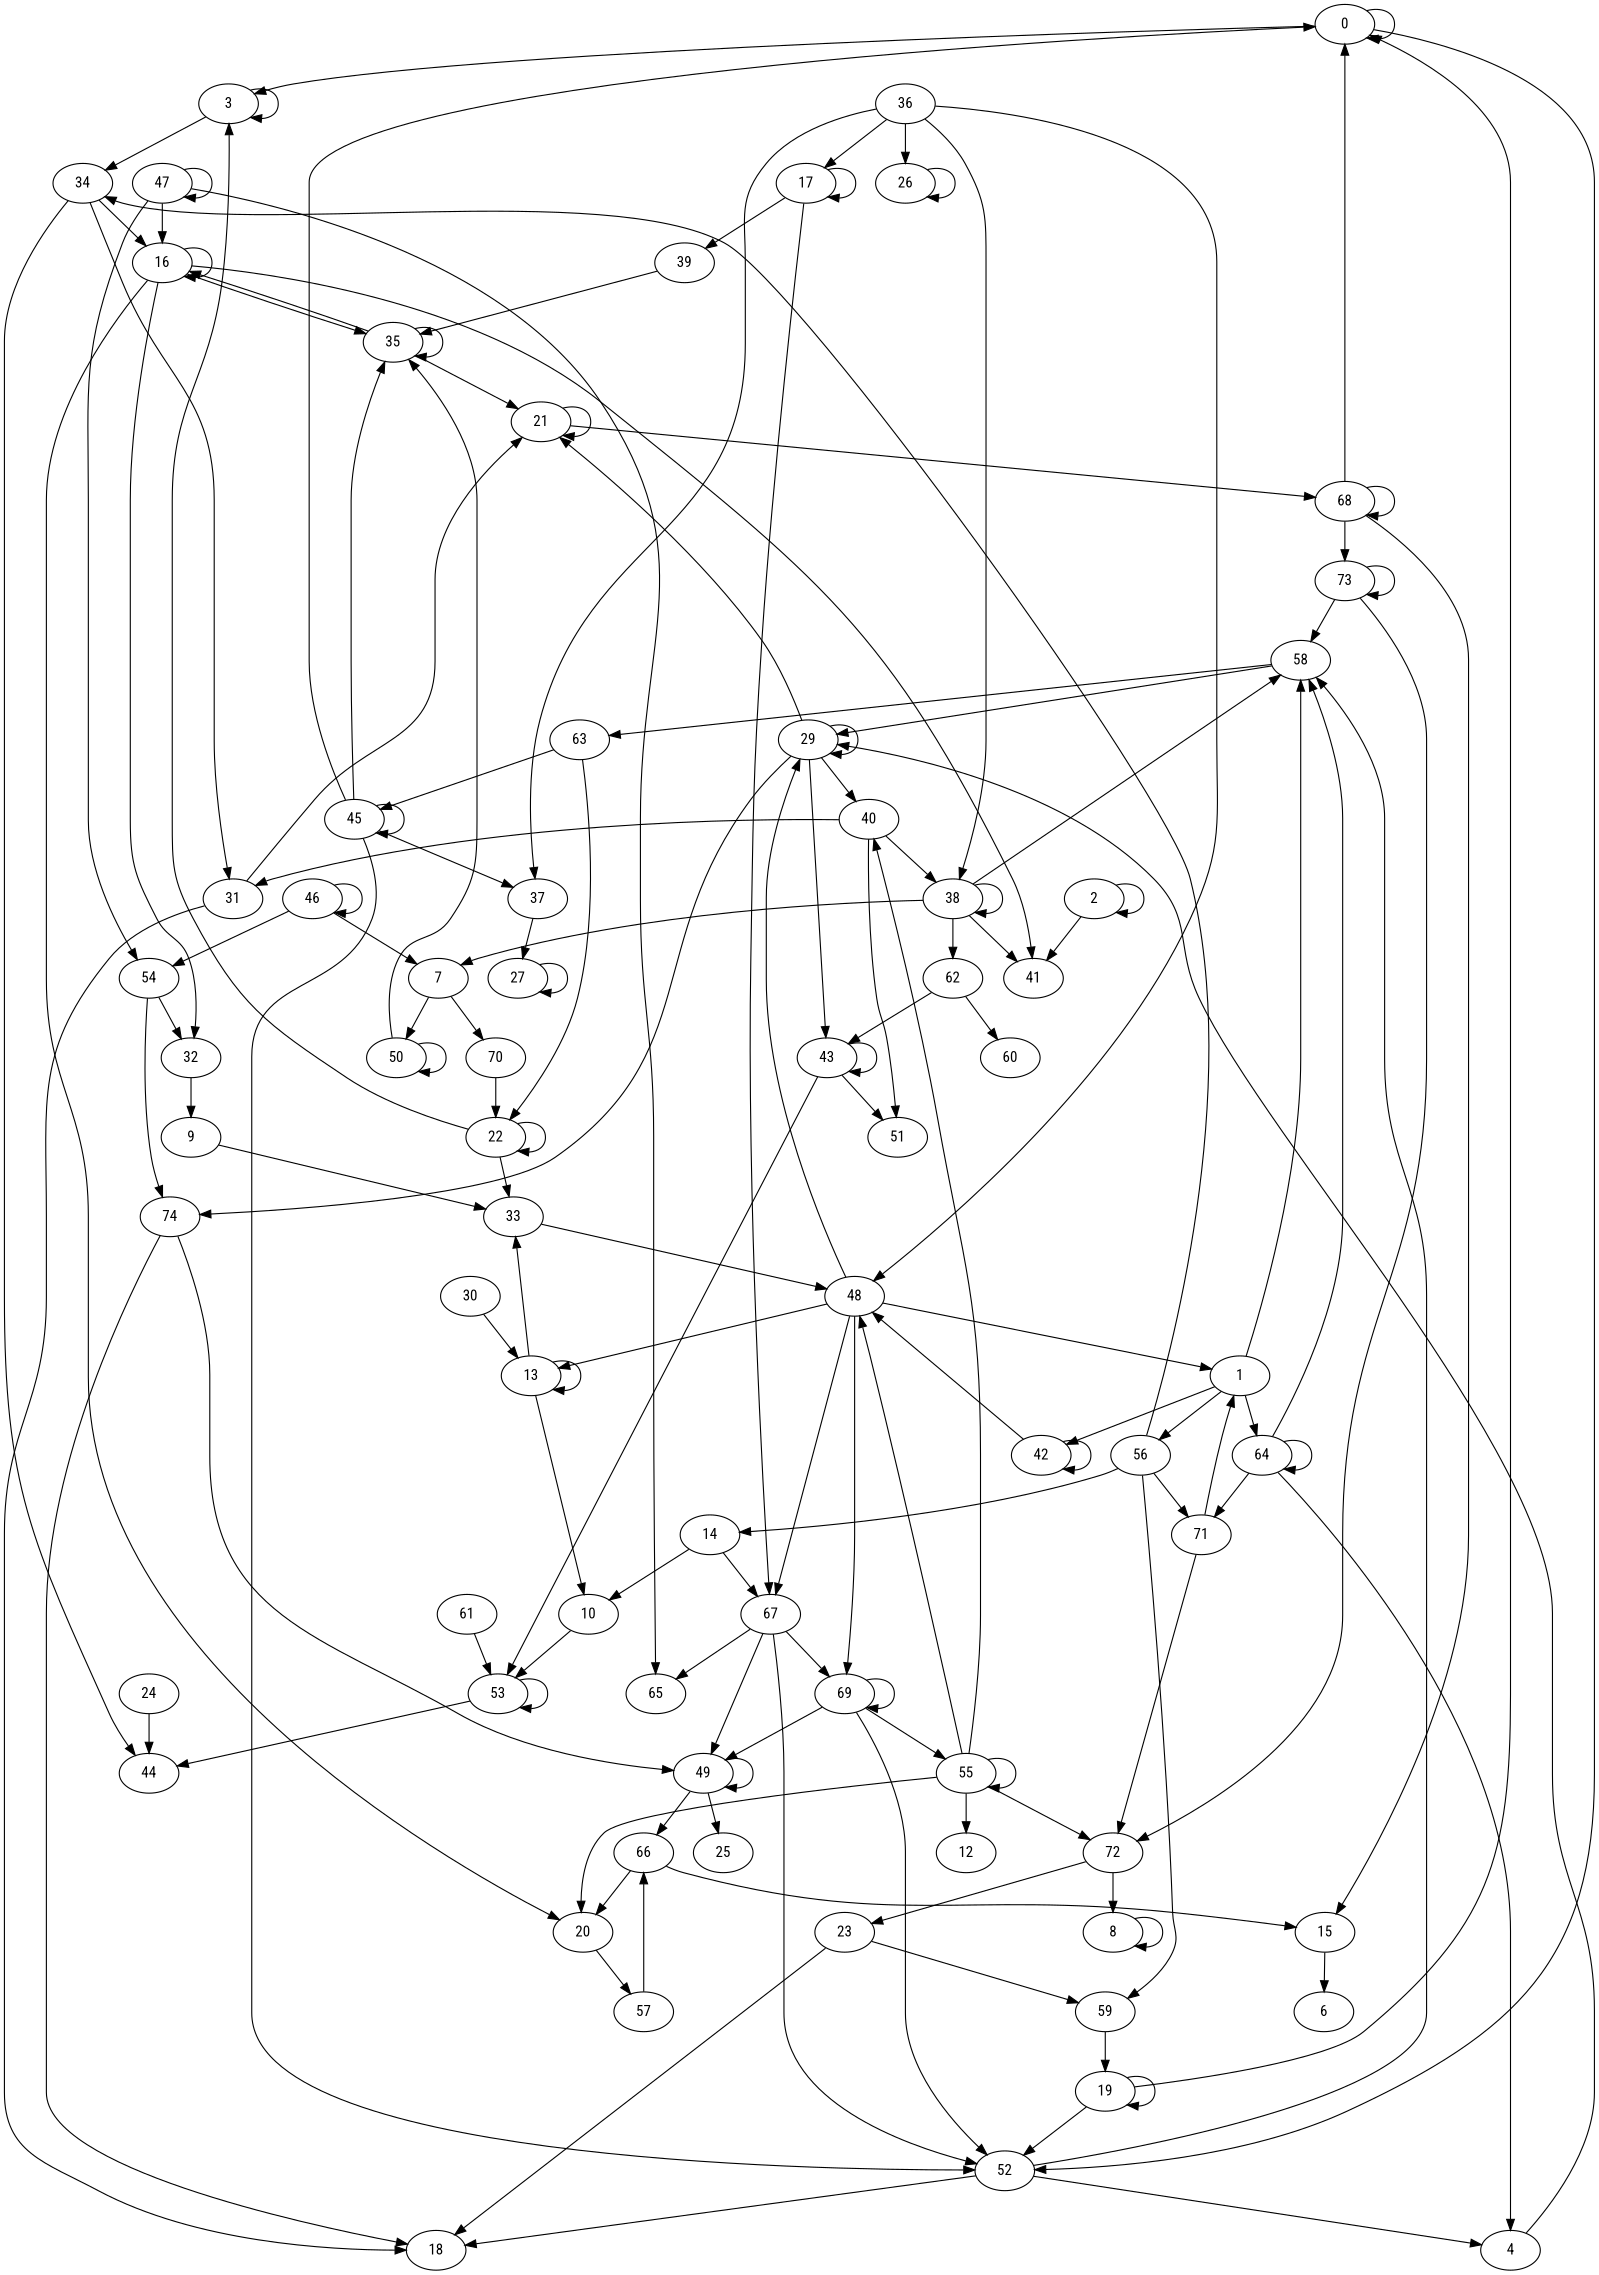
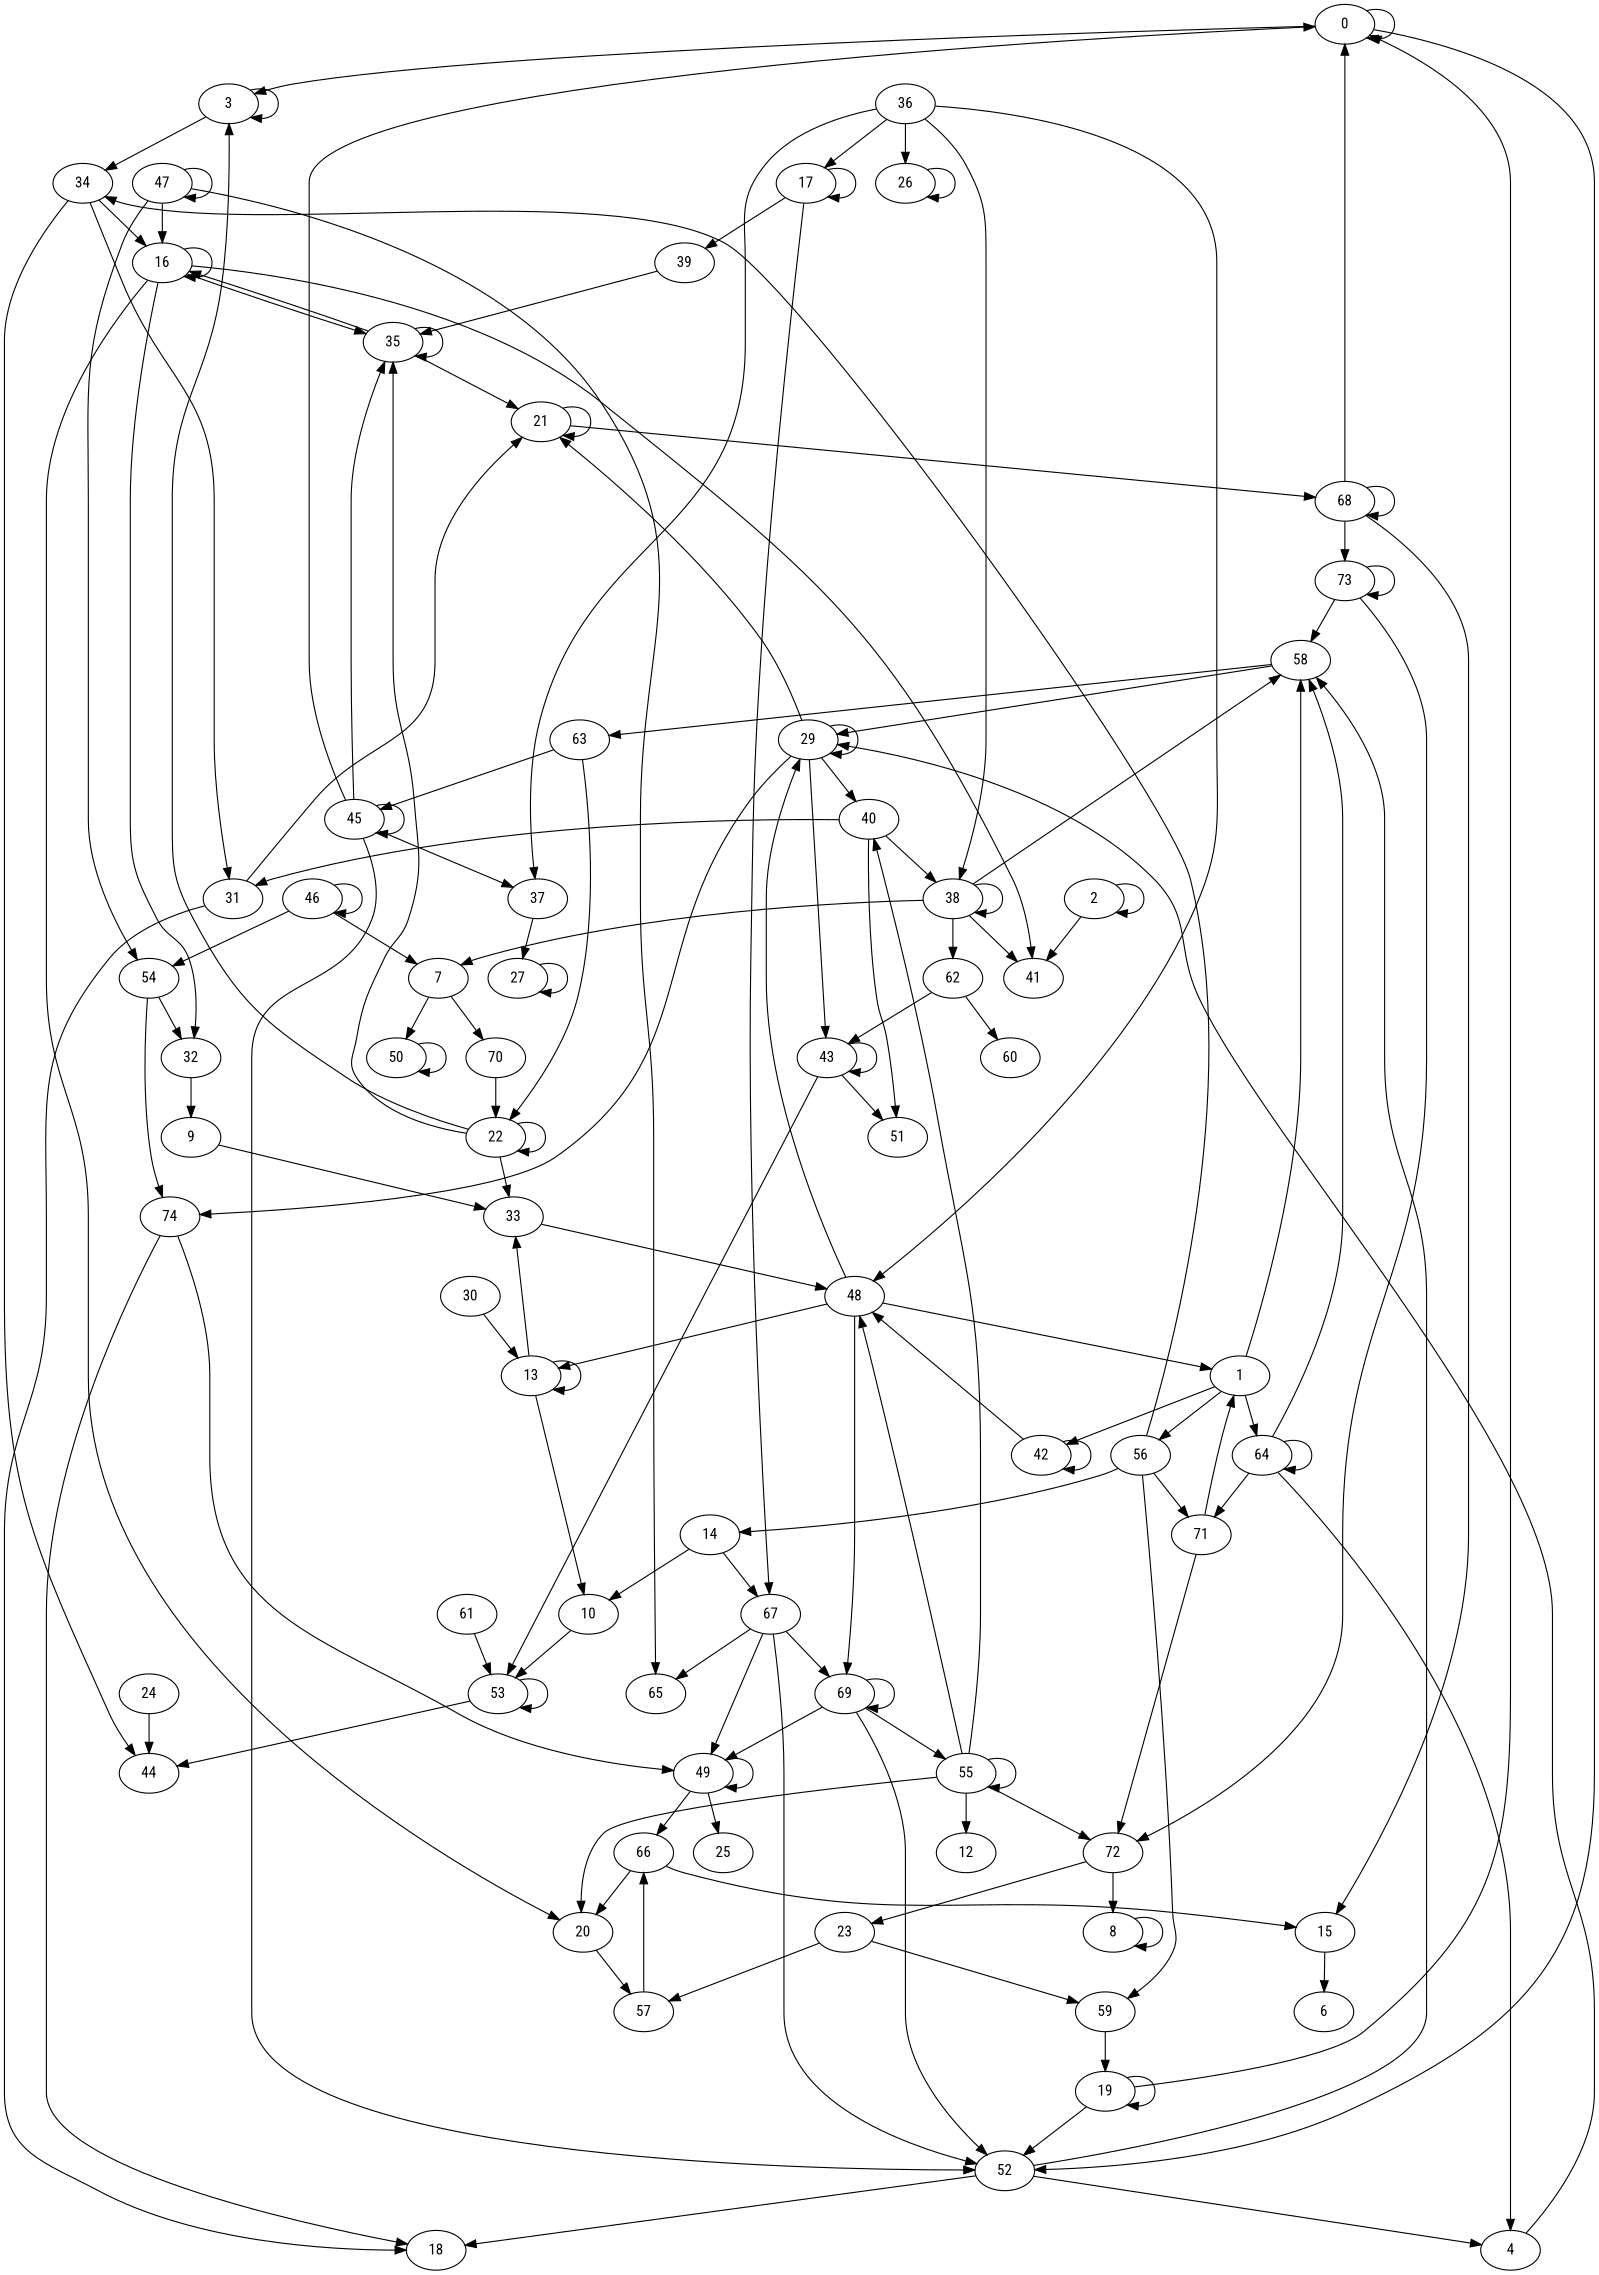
  digraph {
    fontname="Roboto Condensed"
    node [fontname="Roboto Condensed"]
    edge [fontname="Roboto Condensed" weight=1]
    0
    3
    52
    34
    58
    4
    18
    1
    56
    64
    42
    39
    35
    14
    59
    71
    29
    63
    2
    41
    44
    16
    31
    21
    40
    43
    74
    7
    50
    70
    22
    8
    9
    33
    48
    10
    53
    13
    67
    65
    69
    49
    15
    6
    20
    32
    57
    17
    19
    66
    68
    73
    23
    24
    26
    27
    38
    51
    30
    36
    37
    62
    60
    45
    46
    54
    47
    55
    25
    12
    72
    61
    0 -> 0 [weight=""]
    0 -> 3
    0 -> 52
    3 -> 3 [weight=""]
    3 -> 34
    52 -> 58
    52 -> 4
    52 -> 18
    34 -> 44
    34 -> 16
    34 -> 31
    58 -> 29
    58 -> 63
    4 -> 29
    1 -> 58
    1 -> 56
    1 -> 64
    1 -> 42
    56 -> 34
    56 -> 14
    56 -> 59
    56 -> 71
    64 -> 58
    64 -> 4
    64 -> 64 [weight=""]
    64 -> 71
    42 -> 42 [weight=""]
    42 -> 48
    39 -> 35
    35 -> 35 [weight=""]
    35 -> 16
    35 -> 21
    14 -> 10
    14 -> 67
    59 -> 19
    71 -> 1
    71 -> 72
    29 -> 29 [weight=""]
    29 -> 21
    29 -> 40
    29 -> 43
    29 -> 74
    63 -> 22
    63 -> 45
    2 -> 2 [weight=""]
    2 -> 41
    16 -> 35
    16 -> 41
    16 -> 16 [weight=""]
    16 -> 20
    16 -> 32
    31 -> 18
    31 -> 21
    21 -> 21 [weight=""]
    21 -> 68
    40 -> 31
    40 -> 38
    40 -> 51
    43 -> 43 [weight=""]
    43 -> 53
    43 -> 51
    74 -> 18
    74 -> 49
    7 -> 50
    7 -> 70
    50 -> 50 [weight=""]
    70 -> 22
    22 -> 3
-   50 -> 35
+   22 -> 35
    22 -> 22 [weight=""]
    22 -> 33
    8 -> 8 [weight=""]
    9 -> 33
    33 -> 48
    48 -> 1
    48 -> 29
    48 -> 13
-   48 -> 67
    48 -> 69
    10 -> 53
    53 -> 44
    53 -> 53 [weight=""]
    13 -> 33
    13 -> 10
    13 -> 13 [weight=""]
    67 -> 52
    67 -> 65
    67 -> 69
    67 -> 49
    69 -> 52
    69 -> 69 [weight=""]
    69 -> 49
    69 -> 55
    49 -> 49 [weight=""]
    49 -> 66
    49 -> 25
    15 -> 6
    20 -> 57
    32 -> 9
    57 -> 66
    17 -> 39
    17 -> 67
    17 -> 17 [weight=""]
    19 -> 0
    19 -> 52
    19 -> 19 [weight=""]
    66 -> 15
    66 -> 20
    68 -> 0
    68 -> 15
    68 -> 68 [weight=""]
    68 -> 73
    73 -> 58
    73 -> 73 [weight=""]
    73 -> 72
-   23 -> 18
+   23 -> 57
    23 -> 59
    24 -> 44
    26 -> 26 [weight=""]
    27 -> 27 [weight=""]
    38 -> 58
    38 -> 41
    38 -> 7
    38 -> 38 [weight=""]
    38 -> 62
    30 -> 13
    36 -> 48
    36 -> 17
    36 -> 26
    36 -> 38
    36 -> 37
    37 -> 27
    62 -> 43
    62 -> 60
    45 -> 0
    45 -> 52
    45 -> 35
    45 -> 37
    45 -> 45 [weight=""]
    46 -> 7
    46 -> 46 [weight=""]
    46 -> 54
    54 -> 74
    54 -> 32
    47 -> 16
    47 -> 65
    47 -> 54
    47 -> 47 [weight=""]
    55 -> 40
    55 -> 48
    55 -> 20
    55 -> 55 [weight=""]
    55 -> 12
    55 -> 72
    72 -> 8
    72 -> 23
    61 -> 53
  }
